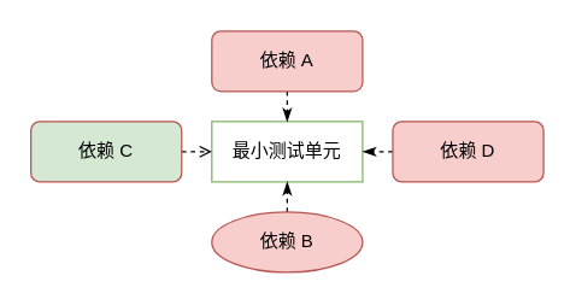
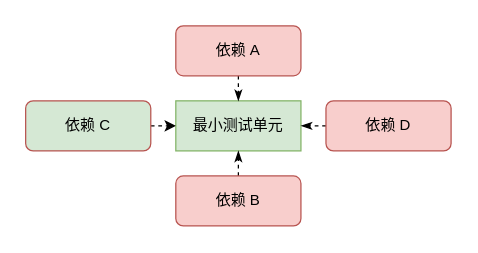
  <mxCell id="0" />
  <mxCell id="1" parent="0" />
- <mxCell id="2" value="最小测试单元" style="rounded=0;whiteSpace=wrap;html=1;fillColor=#ffffff;strokeColor=#82b366;" vertex="1" parent="1"><mxGeometry x="140" y="80" width="100" height="40" as="geometry" /></mxCell>
+ <mxCell id="2" value="最小测试单元" style="rounded=0;whiteSpace=wrap;html=1;fillColor=#d5e8d4;strokeColor=#82b366;" vertex="1" parent="1"><mxGeometry x="140" y="80" width="100" height="40" as="geometry" /></mxCell>
  <mxCell id="3" style="edgeStyle=orthogonalEdgeStyle;rounded=0;orthogonalLoop=1;jettySize=auto;html=1;exitX=0.5;exitY=1;exitDx=0;exitDy=0;entryX=0.5;entryY=0;entryDx=0;entryDy=0;startArrow=none;startFill=0;endArrow=classicThin;endFill=1;dashed=1;" edge="1" parent="1" source="4" target="2"><mxGeometry relative="1" as="geometry" /></mxCell>
  <mxCell id="4" value="依赖 A" style="rounded=1;whiteSpace=wrap;html=1;fillColor=#f8cecc;strokeColor=#b85450;" vertex="1" parent="1"><mxGeometry x="140" y="20" width="100" height="40" as="geometry" /></mxCell>
  <mxCell id="5" style="edgeStyle=orthogonalEdgeStyle;rounded=0;orthogonalLoop=1;jettySize=auto;html=1;exitX=0.5;exitY=0;exitDx=0;exitDy=0;entryX=0.5;entryY=1;entryDx=0;entryDy=0;dashed=1;startArrow=none;startFill=0;endArrow=classicThin;endFill=1;" edge="1" parent="1" source="6" target="2"><mxGeometry relative="1" as="geometry" /></mxCell>
- <mxCell id="6" value="依赖 B" style="ellipse;whiteSpace=wrap;html=1;fillColor=#f8cecc;strokeColor=#b85450;" vertex="1" parent="1"><mxGeometry x="140" y="140" width="100" height="40" as="geometry" /></mxCell>
- <mxCell id="7" style="edgeStyle=orthogonalEdgeStyle;rounded=0;orthogonalLoop=1;jettySize=auto;html=1;exitX=1;exitY=0.5;exitDx=0;exitDy=0;entryX=0;entryY=0.5;entryDx=0;entryDy=0;dashed=1;endArrow=open;" edge="1" parent="1" source="8" target="2"><mxGeometry relative="1" as="geometry" /></mxCell>
+ <mxCell id="6" value="依赖 B" style="rounded=1;whiteSpace=wrap;html=1;fillColor=#f8cecc;strokeColor=#b85450;" vertex="1" parent="1"><mxGeometry x="140" y="140" width="100" height="40" as="geometry" /></mxCell>
+ <mxCell id="7" style="edgeStyle=orthogonalEdgeStyle;rounded=0;orthogonalLoop=1;jettySize=auto;html=1;exitX=1;exitY=0.5;exitDx=0;exitDy=0;entryX=0;entryY=0.5;entryDx=0;entryDy=0;dashed=1;" edge="1" parent="1" source="8" target="2"><mxGeometry relative="1" as="geometry" /></mxCell>
  <mxCell id="8" value="依赖 C" style="rounded=1;whiteSpace=wrap;html=1;fillColor=#d5e8d4;strokeColor=#b85450;" vertex="1" parent="1"><mxGeometry x="20" y="80" width="100" height="40" as="geometry" /></mxCell>
  <mxCell id="9" style="edgeStyle=orthogonalEdgeStyle;rounded=0;orthogonalLoop=1;jettySize=auto;html=1;exitX=0;exitY=0.5;exitDx=0;exitDy=0;entryX=1;entryY=0.5;entryDx=0;entryDy=0;dashed=1;startArrow=none;startFill=0;endArrow=classicThin;endFill=1;" edge="1" parent="1" source="10" target="2"><mxGeometry relative="1" as="geometry" /></mxCell>
  <mxCell id="10" value="依赖 D" style="rounded=1;whiteSpace=wrap;html=1;fillColor=#f8cecc;strokeColor=#b85450;" vertex="1" parent="1"><mxGeometry x="260" y="80" width="100" height="40" as="geometry" /></mxCell>
